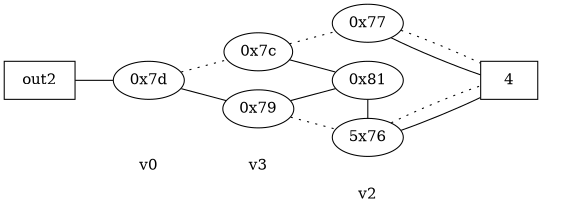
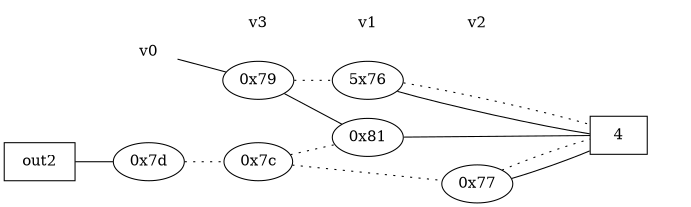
  digraph {
    rankdir=LR
    edge [dir=none]
    "CONST NODES" [shape=plaintext style=invis]
    " v0 " [shape=plaintext]
    " v3 " [shape=plaintext]
+   " v1 " [shape=plaintext]
    " v2 " [shape=plaintext]
    "  out2  " [shape=box]
    "0x7d"
    "0x79"
    "0x7c"
    n10 [label="5x76"]
    "0x81"
    "0x77"
    n13 [label=4 shape=box]
    subgraph sub_1 {
      "CONST NODES"
      " v0 "
      " v3 "
+     " v1 "
      " v2 "
    }
    subgraph sub_2 {
      rank=same
      "  out2  "
    }
    subgraph sub_3 {
      rank=same
      " v0 "
      "0x7d"
    }
    subgraph sub_4 {
      rank=same
      " v3 "
      "0x79"
      "0x7c"
    }
    subgraph sub_5 {
      rank=same
+     " v1 "
      n10
      "0x81"
    }
    subgraph sub_6 {
      rank=same
      " v2 "
      "0x77"
    }
    subgraph sub_7 {
      rank=same
      "CONST NODES"
      subgraph sub_8 {
        rank=same
        n13
      }
    }
    " v0 " -> " v3 " [style=invis]
+   " v3 " -> " v1 " [style=invis]
+   " v1 " -> " v2 " [style=invis]
    " v2 " -> "CONST NODES" [style=invis]
    "  out2  " -> "0x7d" [style=solid]
-   "0x7d" -> "0x79"
+   " v0 " -> "0x79"
    "0x7d" -> "0x7c" [style=dotted]
    "0x79" -> n10 [style=dotted]
    "0x79" -> "0x81"
-   "0x7c" -> "0x81"
+   "0x7c" -> "0x81" [style=dotted]
    "0x7c" -> "0x77" [style=dotted]
    n10 -> n13
    n10 -> n13 [style=dotted]
-   "0x81" -> n10
+   "0x81" -> n13
    "0x77" -> n13
    "0x77" -> n13 [style=dotted]
  }
